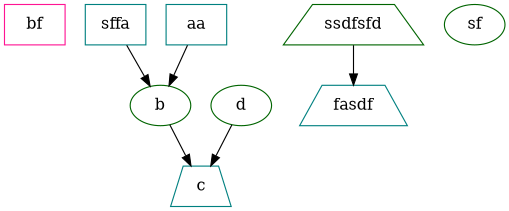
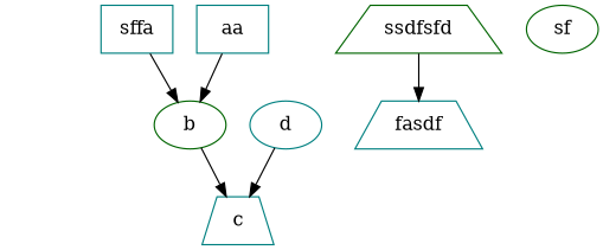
  digraph {
    node [color=teal shape=box]
-   bf [color=deeppink]
    sffa
    b [color=darkgreen shape=ellipse]
    c [shape=trapezium]
    ssdfsfd [color=darkgreen shape=trapezium]
    fasdf [shape=trapezium]
    sf [color=darkgreen shape=ellipse]
    aa
-   d [color=darkgreen shape=ellipse]
+   d [shape=ellipse]
    sffa -> b
    b -> c
    ssdfsfd -> fasdf
    aa -> b
    d -> c
  }
